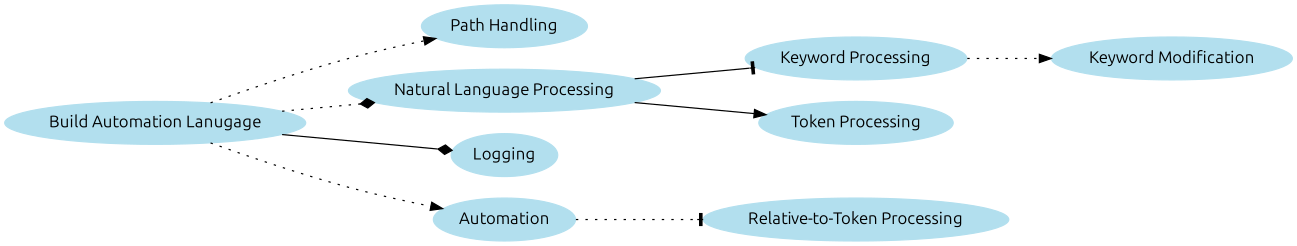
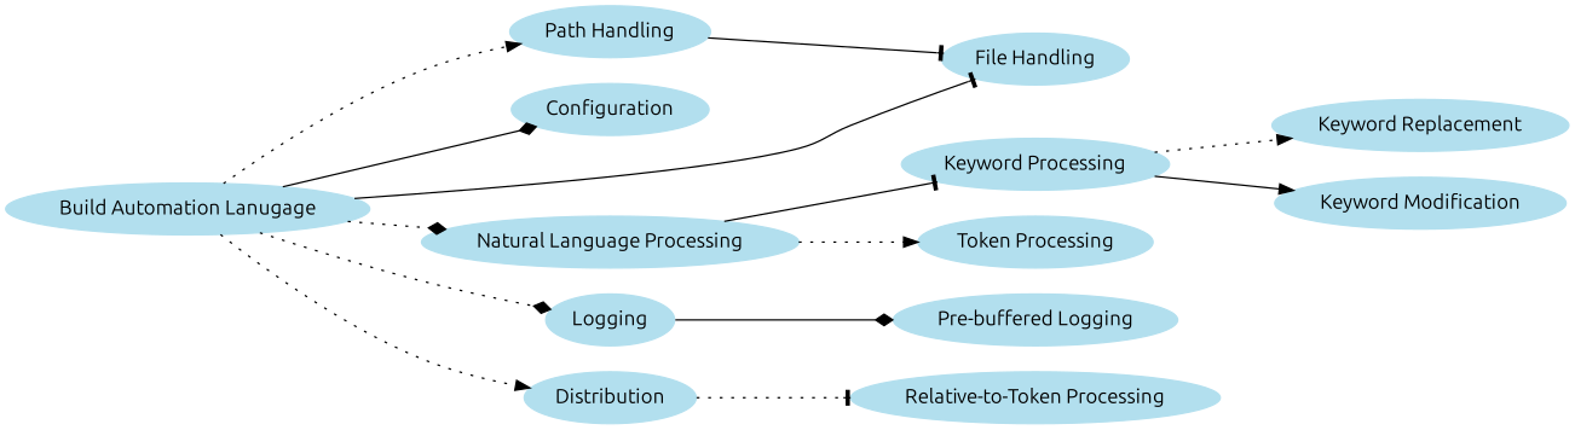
  digraph {
    fontname=Ubuntu
    rankdir=LR
    node [color=lightblue2 fontname=Ubuntu style=filled]
    edge [arrowhead=normal fontname=Ubuntu style=dotted]
    n1 [label="Build Automation Lanugage"]
    n2 [label="Path Handling"]
+   n3 [label=Configuration]
    n4 [label="Natural Language Processing"]
    n5 [label=Logging]
-   n7 [label=Automation]
+   n6 [label="File Handling"]
+   n7 [label=Distribution]
    n8 [label="Keyword Processing"]
    n9 [label="Token Processing"]
+   n10 [label="Pre-buffered Logging"]
    n11 [label="Relative-to-Token Processing"]
+   n12 [label="Keyword Replacement"]
    n13 [label="Keyword Modification"]
    n1 -> n2
+   n1 -> n3 [arrowhead=diamond style=solid]
    n1 -> n4 [arrowhead=diamond]
-   n1 -> n5 [arrowhead=diamond style=solid]
+   n1 -> n5 [arrowhead=diamond]
+   n1 -> n6 [arrowhead=tee style=solid]
    n1 -> n7
+   n2 -> n6 [arrowhead=tee style=solid]
    n4 -> n8 [arrowhead=tee style=solid]
-   n4 -> n9 [style=solid]
+   n4 -> n9
+   n5 -> n10 [arrowhead=diamond style=solid]
    n7 -> n11 [arrowhead=tee]
-   n8 -> n13
+   n8 -> n12
+   n8 -> n13 [style=solid]
  }
